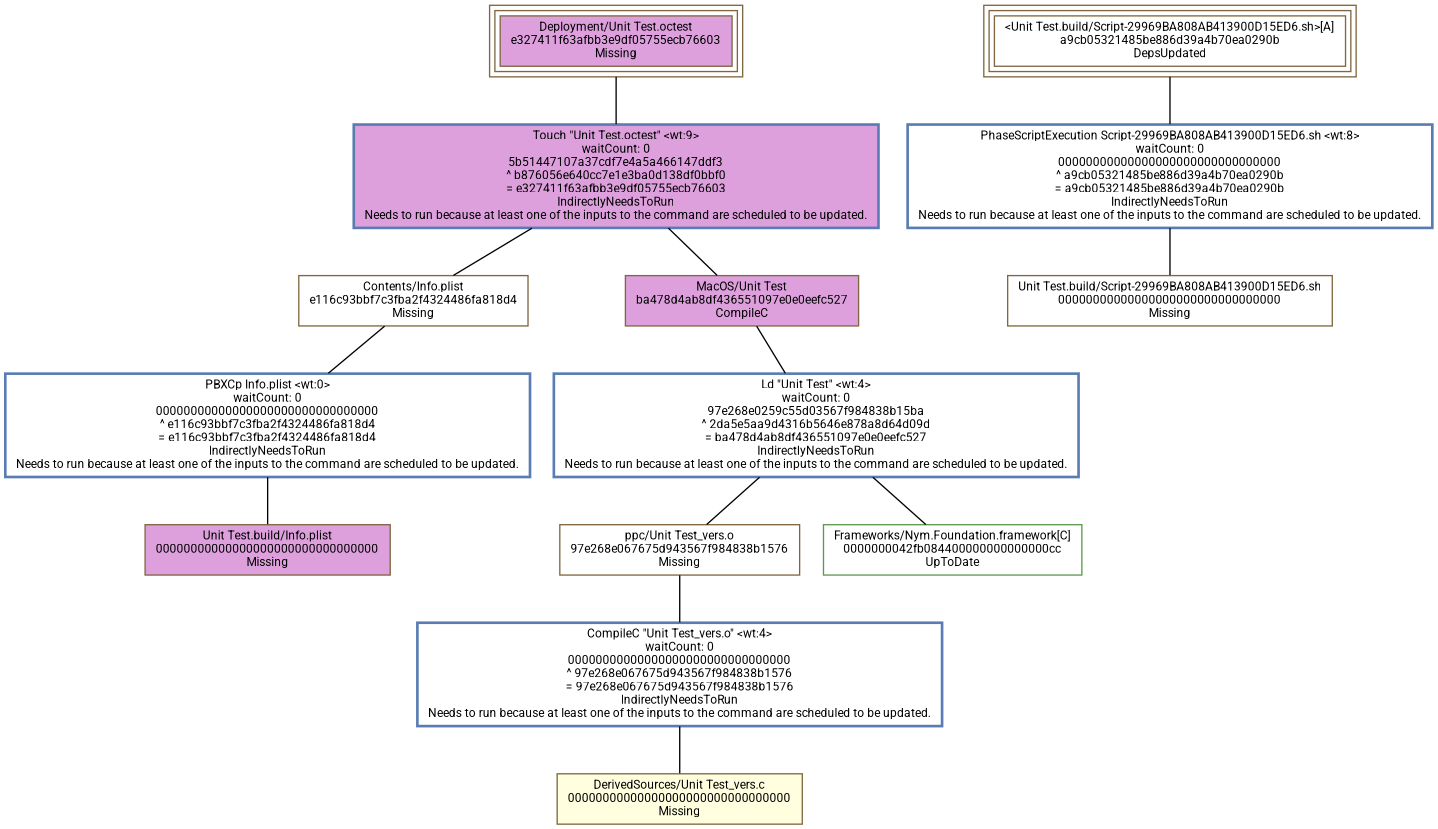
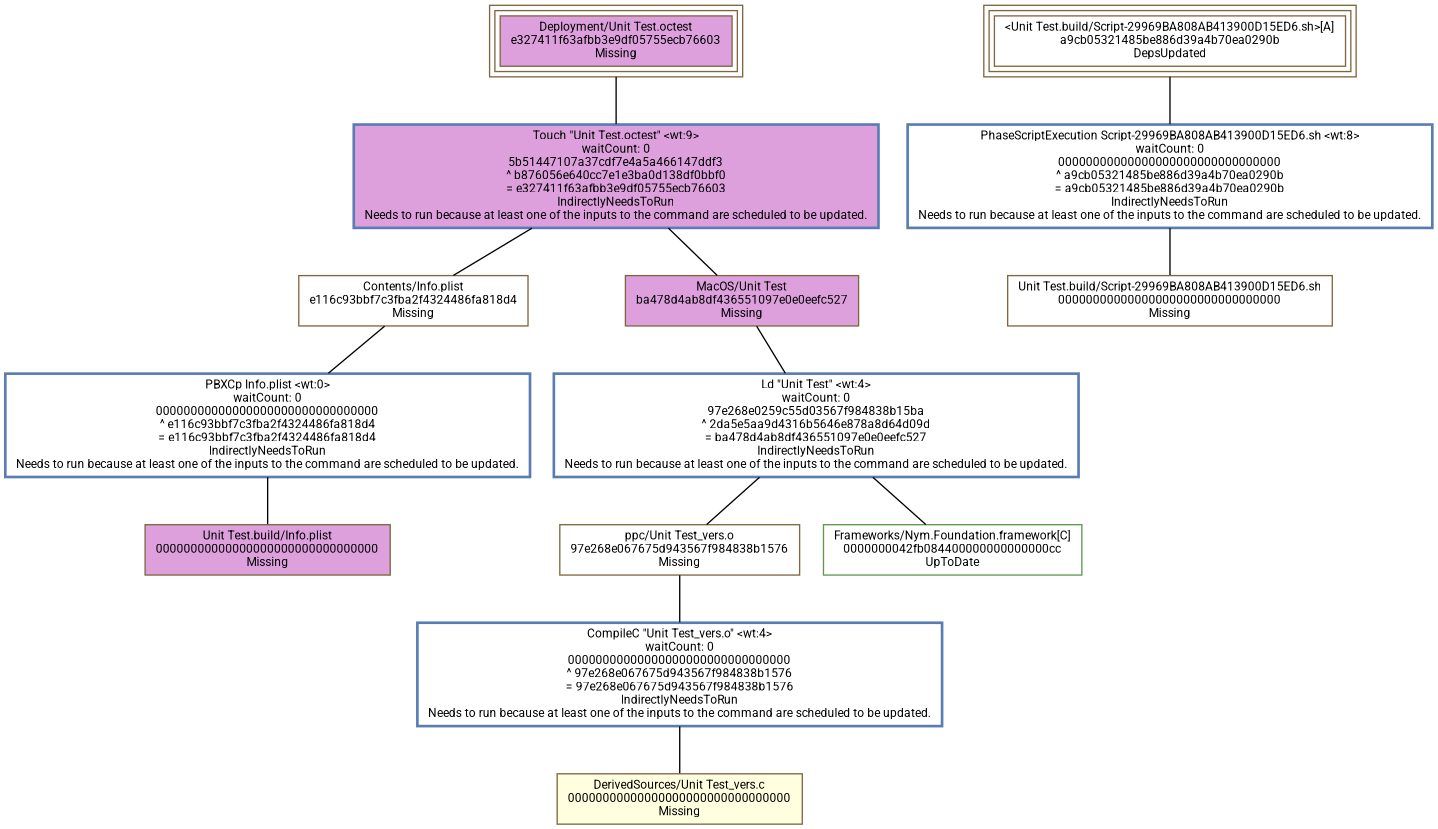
  digraph {
    concentrate=false
    fontname=Roboto
    node [color="0.1 0.5 0.5" fillcolor=white fontname=Roboto fontsize=9 shape=box style=filled]
    edge [arrowhead=none arrowtail=normal color=black style=solid fontname=Roboto]
    n1 [fillcolor=plum label="Deployment/Unit Test.octest\ne327411f63afbb3e9df05755ecb76603\nMissing" peripheries=3]
    n2 [color="0.6 0.5 0.7" fillcolor=plum label="Touch \"Unit Test.octest\" <wt:9>\nwaitCount: 0\n5b51447107a37cdf7e4a5a466147ddf3\n^ b876056e640cc7e1e3ba0d138df0bbf0\n= e327411f63afbb3e9df05755ecb76603\nIndirectlyNeedsToRun\nNeeds to run because at least one of the inputs to the command are scheduled to be updated." style="filled,bold"]
    n3 [label="Contents/Info.plist\ne116c93bbf7c3fba2f4324486fa818d4\nMissing"]
    n4 [color="0.6 0.5 0.7" label="PBXCp Info.plist <wt:0>\nwaitCount: 0\n00000000000000000000000000000000\n^ e116c93bbf7c3fba2f4324486fa818d4\n= e116c93bbf7c3fba2f4324486fa818d4\nIndirectlyNeedsToRun\nNeeds to run because at least one of the inputs to the command are scheduled to be updated." style="filled,bold"]
    n5 [fillcolor=plum label="Unit Test.build/Info.plist\n00000000000000000000000000000000\nMissing"]
    n6 [label="ppc/Unit Test_vers.o\n97e268e067675d943567f984838b1576\nMissing"]
    n7 [color="0.6 0.5 0.7" label="CompileC \"Unit Test_vers.o\" <wt:4>\nwaitCount: 0\n00000000000000000000000000000000\n^ 97e268e067675d943567f984838b1576\n= 97e268e067675d943567f984838b1576\nIndirectlyNeedsToRun\nNeeds to run because at least one of the inputs to the command are scheduled to be updated." style="filled,bold"]
    n8 [fillcolor=lightyellow label="DerivedSources/Unit Test_vers.c\n00000000000000000000000000000000\nMissing"]
-   n9 [fillcolor=plum label="MacOS/Unit Test\nba478d4ab8df436551097e0e0eefc527\nCompileC"]
+   n9 [fillcolor=plum label="MacOS/Unit Test\nba478d4ab8df436551097e0e0eefc527\nMissing"]
    n10 [color="0.6 0.5 0.7" label="Ld \"Unit Test\" <wt:4>\nwaitCount: 0\n97e268e0259c55d03567f984838b15ba\n^ 2da5e5aa9d4316b5646e878a8d64d09d\n= ba478d4ab8df436551097e0e0eefc527\nIndirectlyNeedsToRun\nNeeds to run because at least one of the inputs to the command are scheduled to be updated." style="filled,bold"]
    n11 [color="0.3 0.5 0.6" label="Frameworks/Nym.Foundation.framework[C]\n0000000042fb084400000000000000cc\nUpToDate"]
    n12 [label="<Unit Test.build/Script-29969BA808AB413900D15ED6.sh>[A]\na9cb05321485be886d39a4b70ea0290b\nDepsUpdated" peripheries=3]
    n13 [color="0.6 0.5 0.7" label="PhaseScriptExecution Script-29969BA808AB413900D15ED6.sh <wt:8>\nwaitCount: 0\n00000000000000000000000000000000\n^ a9cb05321485be886d39a4b70ea0290b\n= a9cb05321485be886d39a4b70ea0290b\nIndirectlyNeedsToRun\nNeeds to run because at least one of the inputs to the command are scheduled to be updated." style="filled,bold"]
    n14 [label="Unit Test.build/Script-29969BA808AB413900D15ED6.sh\n00000000000000000000000000000000\nMissing"]
    n1 -> n2
    n2 -> n3
    n2 -> n9
    n3 -> n4
    n4 -> n5
    n6 -> n7
    n7 -> n8
    n9 -> n10
    n10 -> n6
    n10 -> n11
    n12 -> n13
    n13 -> n14
  }
